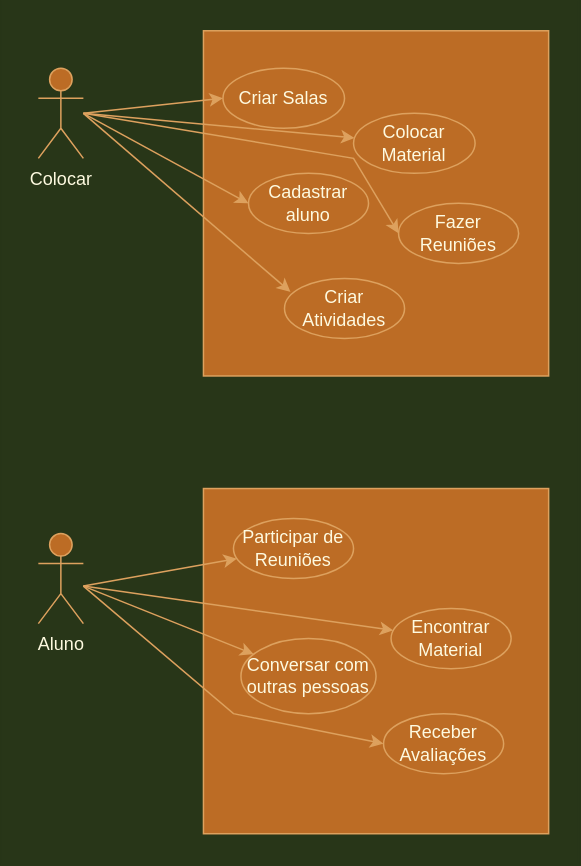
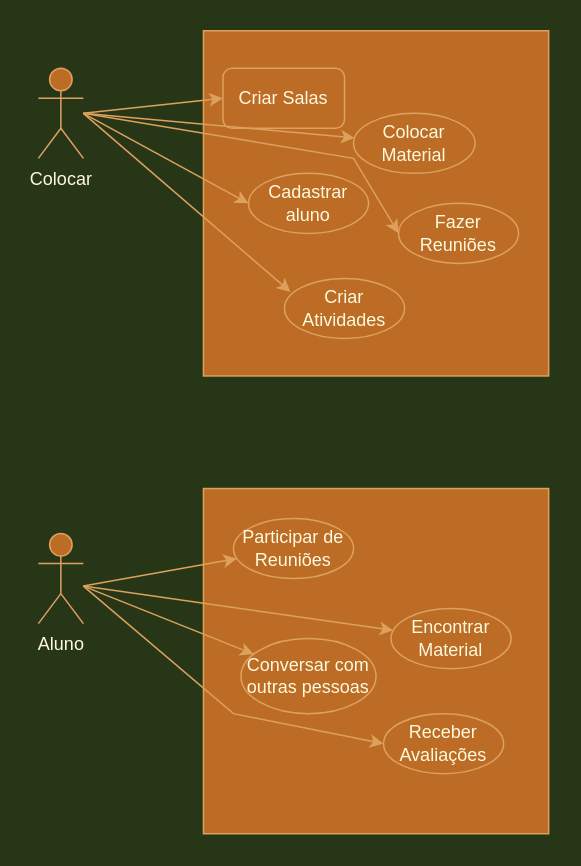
  <mxCell id="0" />
  <mxCell id="1" parent="0" />
  <mxCell id="2" style="edgeStyle=orthogonalEdgeStyle;rounded=0;orthogonalLoop=1;jettySize=auto;html=1;exitX=0.5;exitY=0.5;exitDx=0;exitDy=0;exitPerimeter=0;entryX=0.5;entryY=0.5;entryDx=0;entryDy=0;entryPerimeter=0;labelBackgroundColor=#283618;strokeColor=#DDA15E;fontColor=#FEFAE0;" parent="1" edge="1"><mxGeometry relative="1" as="geometry"><mxPoint x="20" y="85" as="targetPoint" /><mxPoint x="20" y="85" as="sourcePoint" /><Array as="points" /></mxGeometry></mxCell>
  <mxCell id="3" value="" style="whiteSpace=wrap;html=1;aspect=fixed;fillColor=#BC6C25;strokeColor=#DDA15E;fontColor=#FEFAE0;" parent="1" vertex="1"><mxGeometry x="135" y="20" width="230" height="230" as="geometry" /></mxCell>
- <mxCell id="4" value="Criar Salas" style="ellipse;whiteSpace=wrap;html=1;fillColor=#BC6C25;strokeColor=#DDA15E;fontColor=#FEFAE0;" parent="1" vertex="1"><mxGeometry x="148" y="45" width="81" height="40" as="geometry" /></mxCell>
+ <mxCell id="4" value="Criar Salas" style="whiteSpace=wrap;html=1;fillColor=#BC6C25;strokeColor=#DDA15E;fontColor=#FEFAE0;rounded=1;" parent="1" vertex="1"><mxGeometry x="148" y="45" width="81" height="40" as="geometry" /></mxCell>
  <mxCell id="5" value="Colocar Material" style="ellipse;whiteSpace=wrap;html=1;fillColor=#BC6C25;strokeColor=#DDA15E;fontColor=#FEFAE0;" parent="1" vertex="1"><mxGeometry x="235" y="75" width="81" height="40" as="geometry" /></mxCell>
  <mxCell id="6" value="Cadastrar aluno" style="ellipse;whiteSpace=wrap;html=1;fillColor=#BC6C25;strokeColor=#DDA15E;fontColor=#FEFAE0;" parent="1" vertex="1"><mxGeometry x="165" y="115" width="80" height="40" as="geometry" /></mxCell>
  <mxCell id="7" value="Fazer Reuniões" style="ellipse;whiteSpace=wrap;html=1;fillColor=#BC6C25;strokeColor=#DDA15E;fontColor=#FEFAE0;" parent="1" vertex="1"><mxGeometry x="265" y="135" width="80" height="40" as="geometry" /></mxCell>
  <mxCell id="8" value="Criar Atividades" style="ellipse;whiteSpace=wrap;html=1;fillColor=#BC6C25;strokeColor=#DDA15E;fontColor=#FEFAE0;" parent="1" vertex="1"><mxGeometry x="189" y="185" width="80" height="40" as="geometry" /></mxCell>
  <mxCell id="9" value="Colocar" style="shape=umlActor;verticalLabelPosition=bottom;verticalAlign=top;html=1;outlineConnect=0;fillColor=#BC6C25;strokeColor=#DDA15E;fontColor=#FEFAE0;" parent="1" vertex="1"><mxGeometry x="25" y="45" width="30" height="60" as="geometry" /></mxCell>
  <mxCell id="10" value="Aluno" style="shape=umlActor;verticalLabelPosition=bottom;verticalAlign=top;html=1;outlineConnect=0;fillColor=#BC6C25;strokeColor=#DDA15E;fontColor=#FEFAE0;" parent="1" vertex="1"><mxGeometry x="25" y="355" width="30" height="60" as="geometry" /></mxCell>
  <mxCell id="11" value="" style="whiteSpace=wrap;html=1;aspect=fixed;fillColor=#BC6C25;strokeColor=#DDA15E;fontColor=#FEFAE0;" parent="1" vertex="1"><mxGeometry x="135" y="325" width="230" height="230" as="geometry" /></mxCell>
  <mxCell id="12" value="Participar de Reuniões" style="ellipse;whiteSpace=wrap;html=1;fillColor=#BC6C25;strokeColor=#DDA15E;fontColor=#FEFAE0;" parent="1" vertex="1"><mxGeometry x="155" y="345" width="80" height="40" as="geometry" /></mxCell>
  <mxCell id="13" value="Encontrar Material" style="ellipse;whiteSpace=wrap;html=1;fillColor=#BC6C25;strokeColor=#DDA15E;fontColor=#FEFAE0;" parent="1" vertex="1"><mxGeometry x="260" y="405" width="80" height="40" as="geometry" /></mxCell>
  <mxCell id="14" value="Conversar com outras pessoas" style="ellipse;whiteSpace=wrap;html=1;fillColor=#BC6C25;strokeColor=#DDA15E;fontColor=#FEFAE0;" parent="1" vertex="1"><mxGeometry x="160" y="425" width="90" height="50" as="geometry" /></mxCell>
  <mxCell id="15" value="Receber Avaliações" style="ellipse;whiteSpace=wrap;html=1;fillColor=#BC6C25;strokeColor=#DDA15E;fontColor=#FEFAE0;" parent="1" vertex="1"><mxGeometry x="255" y="475" width="80" height="40" as="geometry" /></mxCell>
  <mxCell id="16" value="" style="endArrow=classic;html=1;rounded=0;labelBackgroundColor=#283618;strokeColor=#DDA15E;fontColor=#FEFAE0;" parent="1" target="12" edge="1"><mxGeometry width="50" height="50" relative="1" as="geometry"><mxPoint x="55" y="390" as="sourcePoint" /><mxPoint x="105" y="340" as="targetPoint" /></mxGeometry></mxCell>
  <mxCell id="17" value="" style="endArrow=classic;html=1;rounded=0;labelBackgroundColor=#283618;strokeColor=#DDA15E;fontColor=#FEFAE0;" parent="1" target="13" edge="1"><mxGeometry width="50" height="50" relative="1" as="geometry"><mxPoint x="55" y="390" as="sourcePoint" /><mxPoint x="105" y="340" as="targetPoint" /></mxGeometry></mxCell>
  <mxCell id="18" value="" style="endArrow=classic;html=1;rounded=0;labelBackgroundColor=#283618;strokeColor=#DDA15E;fontColor=#FEFAE0;" parent="1" target="14" edge="1"><mxGeometry width="50" height="50" relative="1" as="geometry"><mxPoint x="55" y="390" as="sourcePoint" /><mxPoint x="105" y="340" as="targetPoint" /></mxGeometry></mxCell>
  <mxCell id="19" value="" style="endArrow=classic;html=1;rounded=0;entryX=0;entryY=0.5;entryDx=0;entryDy=0;labelBackgroundColor=#283618;strokeColor=#DDA15E;fontColor=#FEFAE0;" parent="1" target="15" edge="1"><mxGeometry width="50" height="50" relative="1" as="geometry"><mxPoint x="55" y="390" as="sourcePoint" /><mxPoint x="105" y="340" as="targetPoint" /><Array as="points"><mxPoint x="155" y="475" /></Array></mxGeometry></mxCell>
  <mxCell id="20" value="" style="endArrow=classic;html=1;rounded=0;entryX=0;entryY=0.5;entryDx=0;entryDy=0;labelBackgroundColor=#283618;strokeColor=#DDA15E;fontColor=#FEFAE0;" parent="1" target="4" edge="1"><mxGeometry width="50" height="50" relative="1" as="geometry"><mxPoint x="55" y="75" as="sourcePoint" /><mxPoint x="105" y="25" as="targetPoint" /></mxGeometry></mxCell>
  <mxCell id="21" value="" style="endArrow=classic;html=1;rounded=0;entryX=0.05;entryY=0.225;entryDx=0;entryDy=0;entryPerimeter=0;labelBackgroundColor=#283618;strokeColor=#DDA15E;fontColor=#FEFAE0;" parent="1" target="8" edge="1"><mxGeometry width="50" height="50" relative="1" as="geometry"><mxPoint x="55" y="75" as="sourcePoint" /><mxPoint x="105" y="25" as="targetPoint" /></mxGeometry></mxCell>
  <mxCell id="22" value="" style="endArrow=classic;html=1;rounded=0;entryX=0;entryY=0.5;entryDx=0;entryDy=0;labelBackgroundColor=#283618;strokeColor=#DDA15E;fontColor=#FEFAE0;" parent="1" target="7" edge="1"><mxGeometry width="50" height="50" relative="1" as="geometry"><mxPoint x="55" y="75" as="sourcePoint" /><mxPoint x="105" y="25" as="targetPoint" /><Array as="points"><mxPoint x="235" y="105" /></Array></mxGeometry></mxCell>
  <mxCell id="23" value="" style="endArrow=classic;html=1;rounded=0;entryX=0;entryY=0.5;entryDx=0;entryDy=0;labelBackgroundColor=#283618;strokeColor=#DDA15E;fontColor=#FEFAE0;" parent="1" target="6" edge="1"><mxGeometry width="50" height="50" relative="1" as="geometry"><mxPoint x="55" y="75" as="sourcePoint" /><mxPoint x="105" y="25" as="targetPoint" /></mxGeometry></mxCell>
  <mxCell id="24" value="" style="endArrow=classic;html=1;rounded=0;labelBackgroundColor=#283618;strokeColor=#DDA15E;fontColor=#FEFAE0;" parent="1" target="5" edge="1"><mxGeometry width="50" height="50" relative="1" as="geometry"><mxPoint x="55" y="75" as="sourcePoint" /><mxPoint x="105" y="25" as="targetPoint" /></mxGeometry></mxCell>
